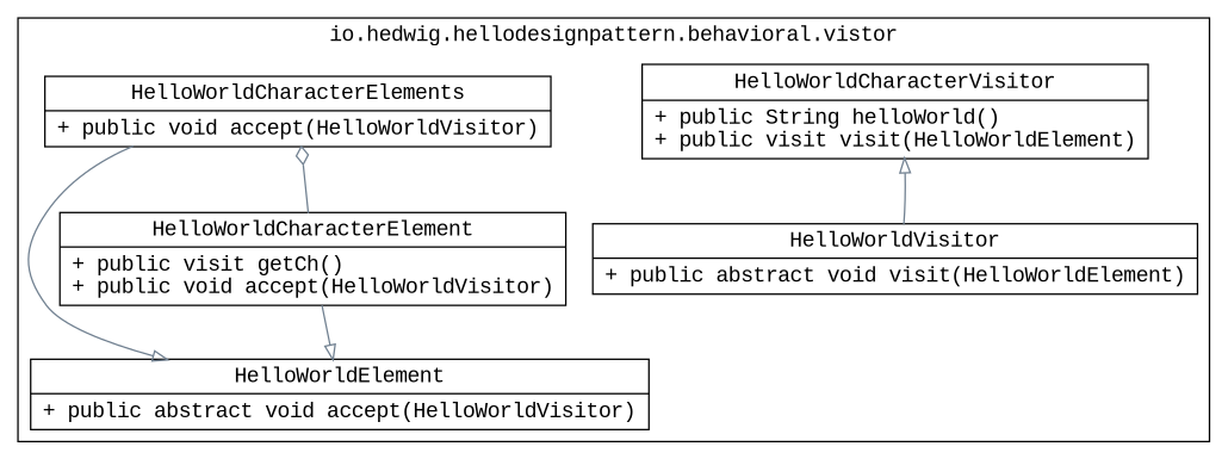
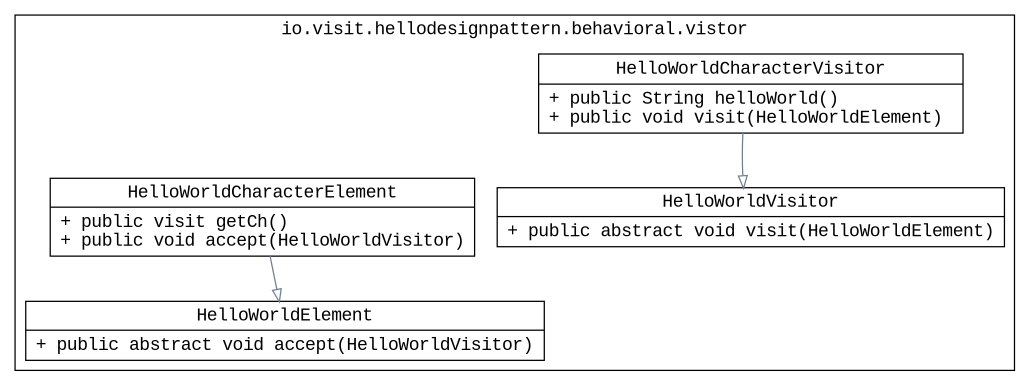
  digraph {
    fontname="Liberation Mono"
    node [fontname="Liberation Mono" shape=record]
    edge [arrowhead=empty color=slategray fontname="Liberation Mono" fontsize=11]
-   n1 [label="{HelloWorldCharacterVisitor | + public String helloWorld()\l+ public visit visit(HelloWorldElement)\l}"]
+   n1 [label="{HelloWorldCharacterVisitor | + public String helloWorld()\l+ public void visit(HelloWorldElement)\l}"]
    n2 [label="{HelloWorldVisitor | + public abstract void visit(HelloWorldElement)\l}"]
    n3 [label="{HelloWorldElement | + public abstract void accept(HelloWorldVisitor)\l}"]
-   n4 [label="{HelloWorldCharacterElements | + public void accept(HelloWorldVisitor)\l}"]
    n5 [label="{HelloWorldCharacterElement | + public visit getCh()\l+ public void accept(HelloWorldVisitor)\l}"]
    subgraph cluster_1 {
-     label="io.hedwig.hellodesignpattern.behavioral.vistor"
+     label="io.visit.hellodesignpattern.behavioral.vistor"
      n1
      n2
      n3
-     n4
      n5
    }
-   n2 -> n1
-   n4 -> n3
-   n4 -> n5 [arrowtail=odiamond dir=back arrowhead=""]
+   n1 -> n2
    n5 -> n3
  }
